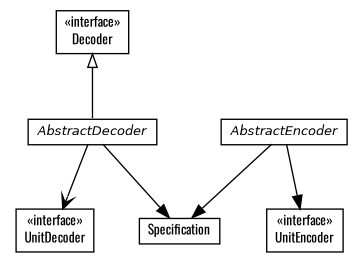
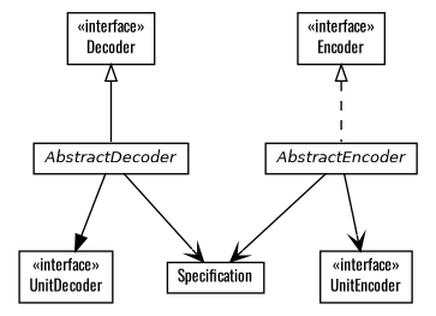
  digraph {
    fontname=Oswald
    nodesep=0.25
    rankdir=TB
    ranksep=0.5
    node [fontcolor=black fontname=Oswald fontsize=10.0 shape=plaintext]
    edge [fontname=Oswald fontsize=10.0 headport=p labelfontname=Helvetica labelfontsize=10 tailport=p arrowhead=open color=black fontcolor=black]
    n1 [label=<<table title="com.github.jinahya.codec.Decoder" border="0" cellborder="1" cellspacing="0" cellpadding="2" port="p" href="./Decoder.html"> 		<tr><td><table border="0" cellspacing="0" cellpadding="1"> <tr><td align="center" balign="center"> &#171;interface&#187; </td></tr> <tr><td align="center" balign="center"> Decoder </td></tr> 		</table></td></tr> 		</table>>]
    n2 [label=<<table title="com.github.jinahya.codec.AbstractDecoder" border="0" cellborder="1" cellspacing="0" cellpadding="2" port="p" href="./AbstractDecoder.html"> 		<tr><td><table border="0" cellspacing="0" cellpadding="1"> <tr><td align="center" balign="center"><font face="Helvetica-Oblique"> AbstractDecoder </font></td></tr> 		</table></td></tr> 		</table>>]
    n3 [label=<<table title="com.github.jinahya.codec.Specification" border="0" cellborder="1" cellspacing="0" cellpadding="2" port="p" href="./Specification.html"> 		<tr><td><table border="0" cellspacing="0" cellpadding="1"> <tr><td align="center" balign="center"> Specification </td></tr> 		</table></td></tr> 		</table>>]
    n4 [label=<<table title="com.github.jinahya.codec.UnitDecoder" border="0" cellborder="1" cellspacing="0" cellpadding="2" port="p" href="./UnitDecoder.html"> 		<tr><td><table border="0" cellspacing="0" cellpadding="1"> <tr><td align="center" balign="center"> &#171;interface&#187; </td></tr> <tr><td align="center" balign="center"> UnitDecoder </td></tr> 		</table></td></tr> 		</table>>]
    n5 [label=<<table title="com.github.jinahya.codec.AbstractEncoder" border="0" cellborder="1" cellspacing="0" cellpadding="2" port="p" href="./AbstractEncoder.html"> 		<tr><td><table border="0" cellspacing="0" cellpadding="1"> <tr><td align="center" balign="center"><font face="Helvetica-Oblique"> AbstractEncoder </font></td></tr> 		</table></td></tr> 		</table>>]
    n6 [label=<<table title="com.github.jinahya.codec.UnitEncoder" border="0" cellborder="1" cellspacing="0" cellpadding="2" port="p" href="./UnitEncoder.html"> 		<tr><td><table border="0" cellspacing="0" cellpadding="1"> <tr><td align="center" balign="center"> &#171;interface&#187; </td></tr> <tr><td align="center" balign="center"> UnitEncoder </td></tr> 		</table></td></tr> 		</table>>]
+   n7 [label=<<table title="com.github.jinahya.codec.Encoder" border="0" cellborder="1" cellspacing="0" cellpadding="2" port="p" href="./Encoder.html"> 		<tr><td><table border="0" cellspacing="0" cellpadding="1"> <tr><td align="center" balign="center"> &#171;interface&#187; </td></tr> <tr><td align="center" balign="center"> Encoder </td></tr> 		</table></td></tr> 		</table>>]
    n1 -> n2 [arrowtail=empty dir=back fontsize=10 style=solid arrowhead="" color="" fontcolor=""]
-   n2 -> n3 [arrowhead=normal]
-   n2 -> n4
-   n5 -> n3 [arrowhead=normal]
-   n5 -> n6 [arrowhead=normal]
+   n2 -> n3
+   n2 -> n4 [arrowhead=normal]
+   n5 -> n3
+   n5 -> n6
+   n7 -> n5 [arrowtail=empty dir=back fontsize=10 style=dashed arrowhead="" color="" fontcolor=""]
  }
